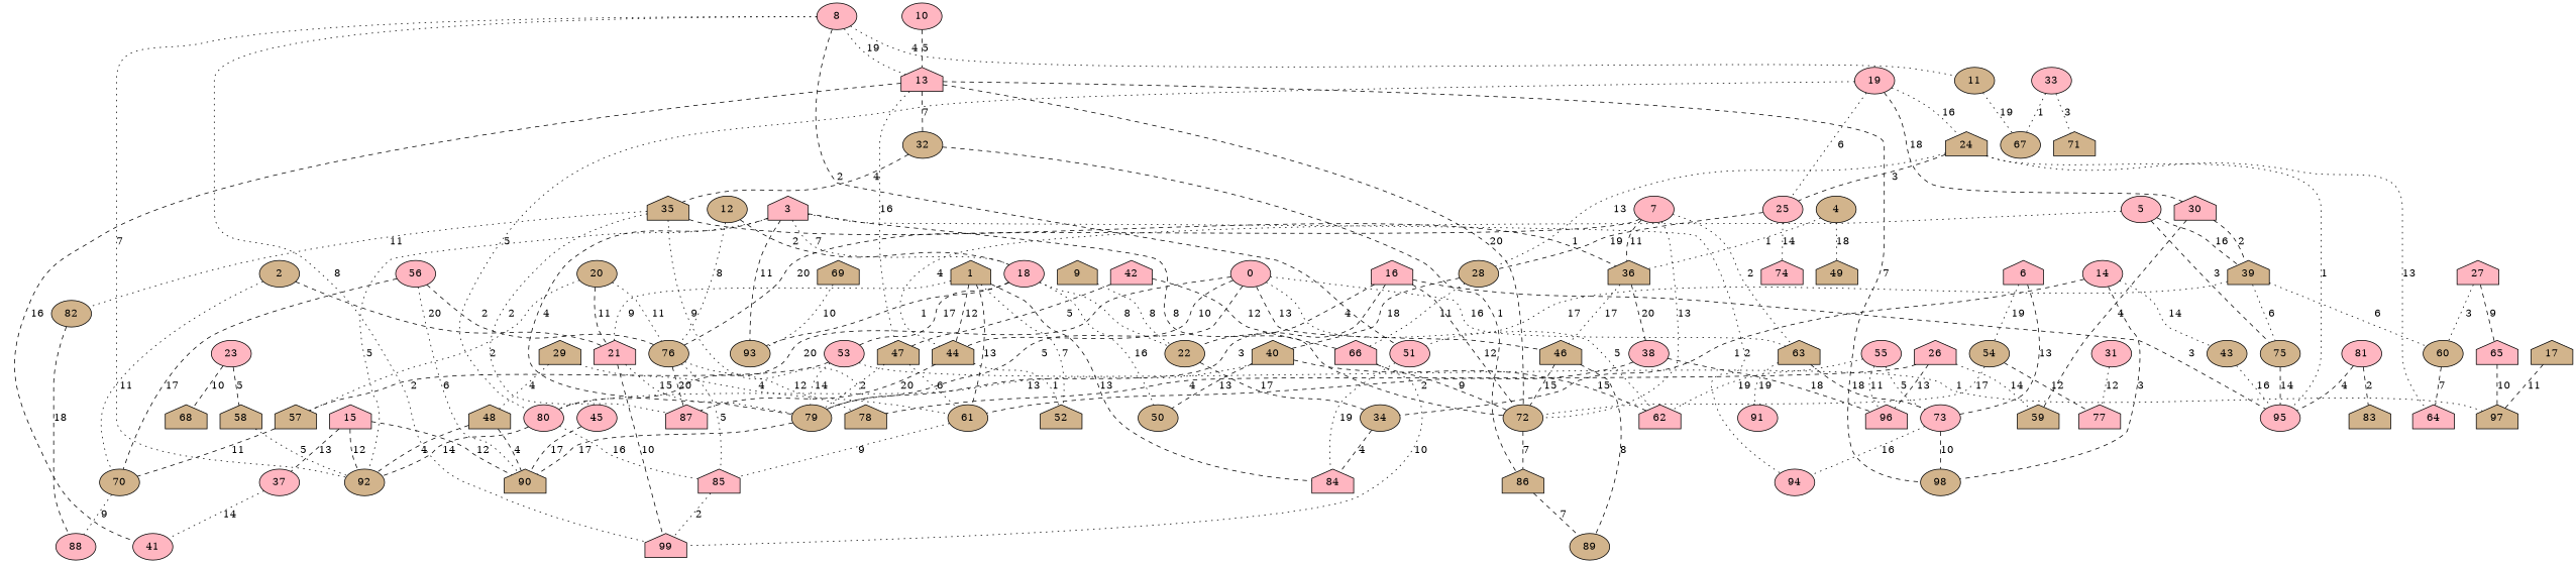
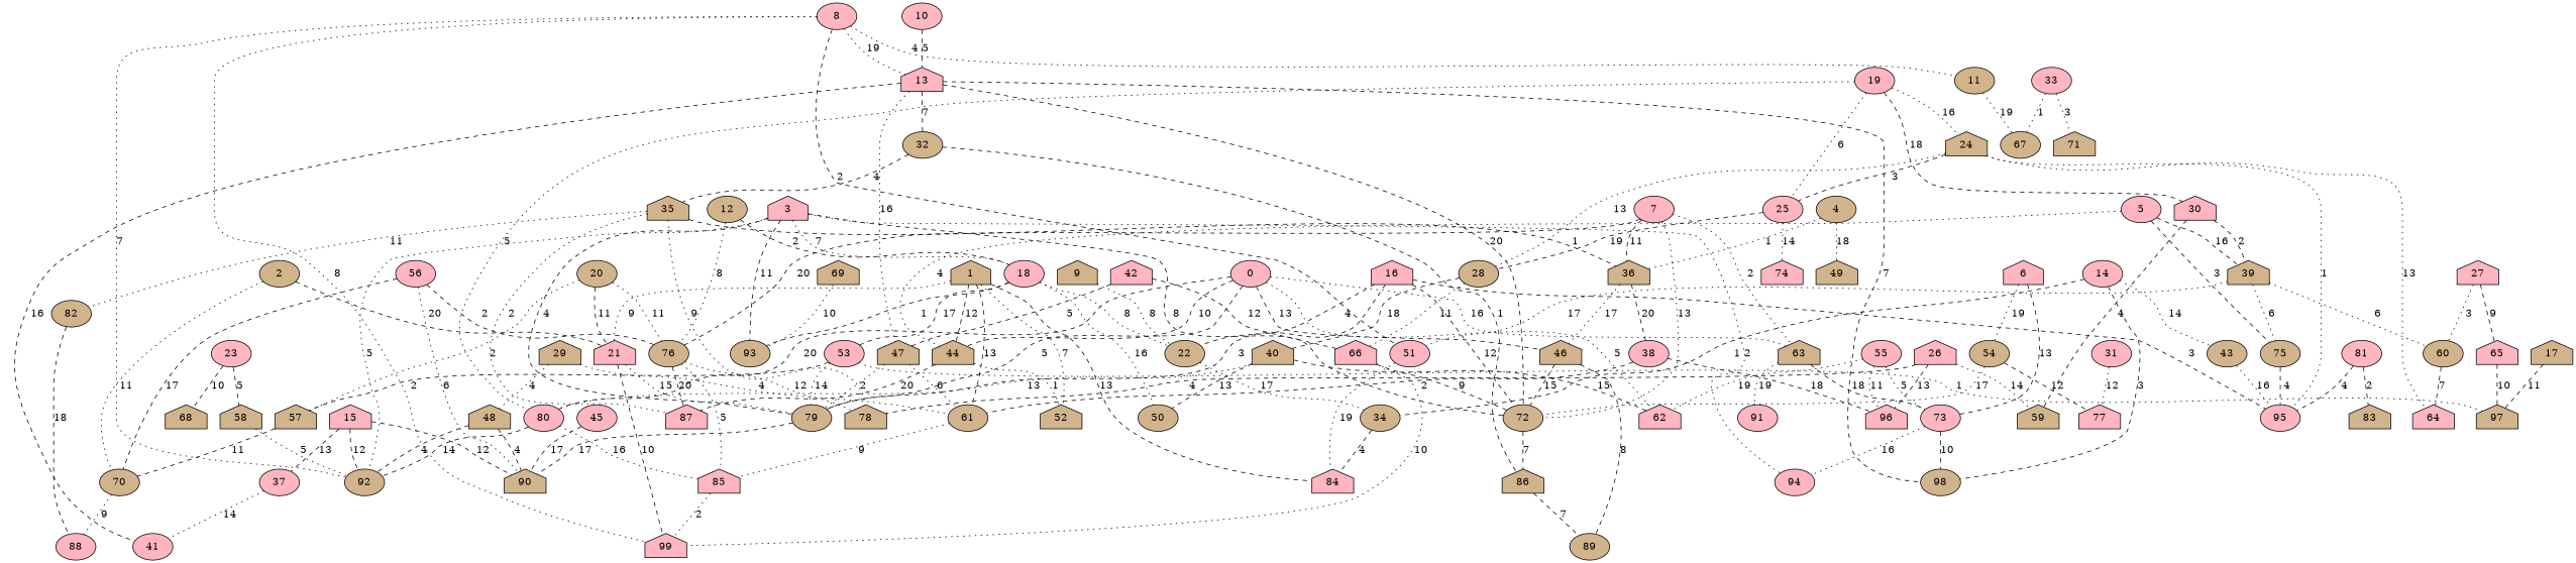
  strict graph {
    fontname="DejaVu Serif"
    node [fillcolor=tan fontname="DejaVu Serif" shape=ellipse style=filled]
    edge [fontname="DejaVu Serif" style=dashed]
    0 [fillcolor=lightpink]
    44 [shape=house]
    46 [shape=house]
    62 [fillcolor=lightpink shape=house]
    63 [shape=house]
    79
    80 [fillcolor=lightpink]
    52 [shape=house]
    87 [fillcolor=lightpink shape=house]
    72
    89
    73 [fillcolor=lightpink]
    91 [fillcolor=lightpink]
    90 [shape=house]
    92
    85 [fillcolor=lightpink shape=house]
    86 [shape=house]
    94 [fillcolor=lightpink]
    98
    99 [fillcolor=lightpink shape=house]
    1 [shape=house]
    21 [fillcolor=lightpink shape=house]
    61
    84 [fillcolor=lightpink shape=house]
    2
    70
    88 [fillcolor=lightpink]
    3 [fillcolor=lightpink shape=house]
    18 [fillcolor=lightpink]
    93
    22
    50
    53 [fillcolor=lightpink]
    34
    97 [shape=house]
    57 [shape=house]
    36 [shape=house]
    4
    49 [shape=house]
    38 [fillcolor=lightpink]
    96 [fillcolor=lightpink shape=house]
    5 [fillcolor=lightpink]
    39 [shape=house]
    75
    51 [fillcolor=lightpink]
    60
    95 [fillcolor=lightpink]
    64 [fillcolor=lightpink shape=house]
    6 [fillcolor=lightpink shape=house]
    54
    77 [fillcolor=lightpink shape=house]
    7 [fillcolor=lightpink]
    76
    78 [shape=house]
    8 [fillcolor=lightpink]
    11
    13 [fillcolor=lightpink shape=house]
    67
    32
    41 [fillcolor=lightpink]
    47 [shape=house]
    35 [shape=house]
    9 [shape=house]
    10 [fillcolor=lightpink]
    12
    82
    14 [fillcolor=lightpink]
    43
    15 [fillcolor=lightpink shape=house]
    37 [fillcolor=lightpink]
    16 [fillcolor=lightpink shape=house]
    17 [shape=house]
    19 [fillcolor=lightpink]
    24 [shape=house]
    25 [fillcolor=lightpink]
    30 [fillcolor=lightpink shape=house]
    28
    74 [fillcolor=lightpink shape=house]
    59 [shape=house]
    40 [shape=house]
    66 [fillcolor=lightpink shape=house]
    20
    23 [fillcolor=lightpink]
    58 [shape=house]
    68 [shape=house]
    26 [fillcolor=lightpink shape=house]
    27 [fillcolor=lightpink shape=house]
    65 [fillcolor=lightpink shape=house]
    29 [shape=house]
    48 [shape=house]
    31 [fillcolor=lightpink]
    33 [fillcolor=lightpink]
    71 [shape=house]
    42 [fillcolor=lightpink shape=house]
    45 [fillcolor=lightpink]
    55 [fillcolor=lightpink]
    56 [fillcolor=lightpink]
    69 [shape=house]
    81 [fillcolor=lightpink]
    83 [shape=house]
    0 -- 44 [label=10]
    0 -- 46 [label=13]
    0 -- 62 [label=5 style=dotted]
    0 -- 63 [label=16 style=dotted]
    0 -- 79 [label=5]
    0 -- 80 [label=20]
    44 -- 52 [label=1 style=dotted]
    44 -- 87 [label=20]
    46 -- 72 [label=15]
    46 -- 89 [label=8]
    63 -- 73 [label=18]
    63 -- 91 [label=19 style=dotted]
    79 -- 90 [label=17]
    80 -- 92 [label=14]
    80 -- 85 [label=16 style=dotted]
    72 -- 86 [label=7]
    73 -- 94 [label=16 style=dotted]
    73 -- 98 [label=10]
    85 -- 99 [label=2 style=dotted]
    86 -- 89 [label=7]
    1 -- 44 [label=12]
    1 -- 52 [label=7 style=dotted]
    1 -- 21 [label=9 style=dotted]
    1 -- 61 [label=13]
    1 -- 84 [label=13]
    21 -- 79 [label=15 style=dotted]
    21 -- 99 [label=10]
    61 -- 85 [label=9 style=dotted]
    2 -- 21 [label=20]
    2 -- 70 [label=11 style=dotted]
    70 -- 88 [label=9 style=dotted]
    3 -- 79 [label=4]
    3 -- 72 [label=8]
    3 -- 92 [label=5 style=dotted]
    3 -- 94 [label=2 style=dotted]
    3 -- 18 [label=7 style=dotted]
    3 -- 93 [label=11]
    18 -- 93 [label=1]
    18 -- 22 [label=8 style=dotted]
    18 -- 50 [label=16 style=dotted]
    18 -- 53 [label=17]
-   22 -- 34 [label=17]
+   22 -- 34 [label=17 style=dotted]
    53 -- 79 [label=14 style=dotted]
    53 -- 97 [label=1 style=dotted]
    53 -- 57 [label=2]
    34 -- 84 [label=4]
    57 -- 70 [label=11]
    36 -- 46 [label=17 style=dotted]
    36 -- 38 [label=20]
    4 -- 36 [label=1 style=dotted]
    4 -- 49 [label=18 style=dotted]
    38 -- 61 [label=2]
    38 -- 96 [label=18]
    5 -- 44 [label=4 style=dotted]
    5 -- 39 [label=16]
    5 -- 75 [label=3]
    39 -- 75 [label=6 style=dotted]
    39 -- 51 [label=17 style=dotted]
    39 -- 60 [label=6 style=dotted]
-   75 -- 95 [label=14]
+   75 -- 95 [label=4]
    51 -- 84 [label=19 style=dotted]
    60 -- 64 [label=7]
    6 -- 73 [label=13]
    6 -- 54 [label=19 style=dotted]
    54 -- 72 [label=17 style=dotted]
    54 -- 77 [label=12]
    7 -- 63 [label=2 style=dotted]
    7 -- 72 [label=13 style=dotted]
    7 -- 36 [label=11]
    7 -- 76 [label=20]
    76 -- 87 [label=20]
    76 -- 85 [label=5 style=dotted]
    76 -- 78 [label=12 style=dotted]
    8 -- 92 [label=7 style=dotted]
    8 -- 99 [label=8 style=dotted]
    8 -- 51 [label=2]
    8 -- 11 [label=4 style=dotted]
    8 -- 13 [label=19 style=dotted]
    11 -- 67 [label=19 style=dotted]
    13 -- 72 [label=20]
    13 -- 98 [label=7]
    13 -- 32 [label=7]
    13 -- 41 [label=16]
    13 -- 47 [label=16 style=dotted]
    32 -- 86 [label=1]
    32 -- 35 [label=4]
    47 -- 79 [label=2 style=dotted]
    47 -- 61 [label=6 style=dotted]
    35 -- 87 [label=2 style=dotted]
    35 -- 36 [label=1]
    35 -- 78 [label=9 style=dotted]
    35 -- 82 [label=11 style=dotted]
    9 -- 22 [label=8 style=dotted]
    10 -- 13 [label=5]
    12 -- 18 [label=2]
    12 -- 76 [label=8 style=dotted]
    82 -- 88 [label=18]
    14 -- 98 [label=3]
    14 -- 34 [label=1]
    14 -- 43 [label=14 style=dotted]
    43 -- 95 [label=16 style=dotted]
    15 -- 90 [label=12]
    15 -- 92 [label=12]
    15 -- 37 [label=13]
    37 -- 41 [label=14 style=dotted]
    16 -- 79 [label=3]
    16 -- 72 [label=12]
    16 -- 22 [label=4]
    16 -- 95 [label=3]
    17 -- 97 [label=11]
    19 -- 80 [label=5 style=dotted]
    19 -- 24 [label=16 style=dotted]
    19 -- 25 [label=6 style=dotted]
    19 -- 30 [label=18]
    24 -- 95 [label=1 style=dotted]
    24 -- 64 [label=13 style=dotted]
    24 -- 25 [label=3]
    24 -- 28 [label=13 style=dotted]
    25 -- 28 [label=19]
    25 -- 74 [label=14 style=dotted]
    30 -- 39 [label=2]
    30 -- 59 [label=4]
    28 -- 40 [label=18]
    28 -- 66 [label=11 style=dotted]
    40 -- 62 [label=15]
    40 -- 80 [label=13 style=dotted]
    40 -- 50 [label=13]
    66 -- 72 [label=9]
    66 -- 99 [label=10 style=dotted]
    20 -- 21 [label=11]
    20 -- 57 [label=2 style=dotted]
    20 -- 76 [label=11 style=dotted]
    23 -- 58 [label=5]
    23 -- 68 [label=10]
    58 -- 92 [label=5 style=dotted]
    26 -- 96 [label=13]
    26 -- 78 [label=4]
    26 -- 59 [label=14 style=dotted]
    27 -- 60 [label=3 style=dotted]
    27 -- 65 [label=9]
    65 -- 97 [label=10]
    29 -- 61 [label=4 style=dotted]
    29 -- 48 [label=4 style=dotted]
    48 -- 90 [label=4]
    48 -- 92 [label=4]
    31 -- 77 [label=12 style=dotted]
    33 -- 67 [label=1 style=dotted]
    33 -- 71 [label=3 style=dotted]
    42 -- 47 [label=5]
    42 -- 66 [label=12]
    45 -- 90 [label=17]
    55 -- 62 [label=19 style=dotted]
    55 -- 73 [label=5 style=dotted]
    55 -- 96 [label=11 style=dotted]
    56 -- 90 [label=6 style=dotted]
    56 -- 70 [label=17]
    56 -- 76 [label=2]
    69 -- 93 [label=10 style=dotted]
    81 -- 95 [label=4]
    81 -- 83 [label=2]
  }
